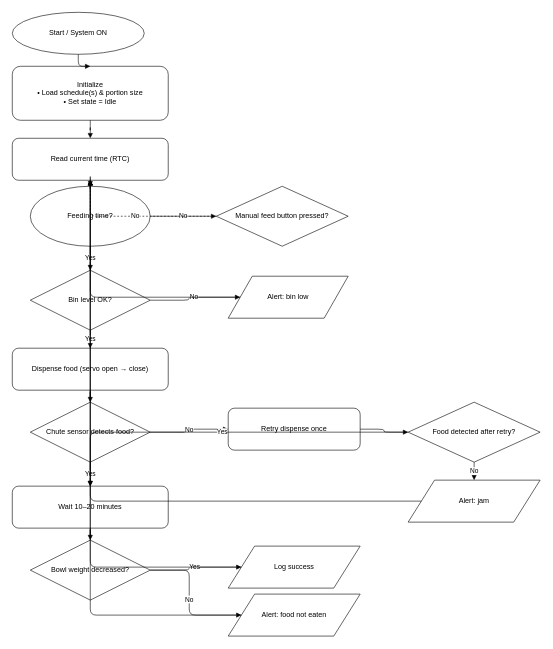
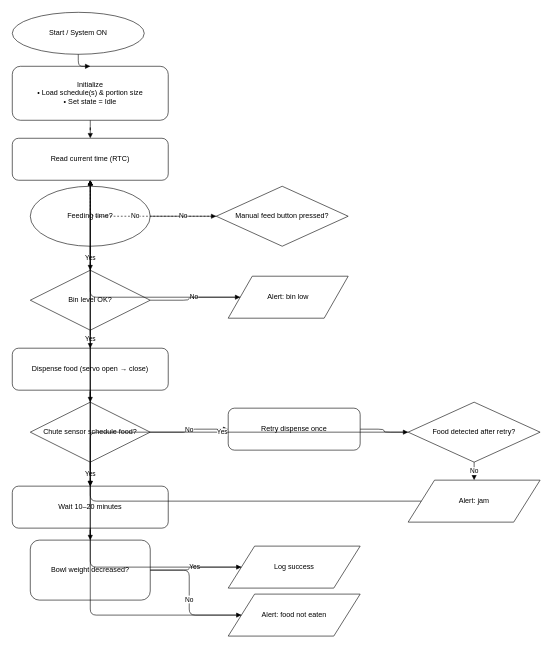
  <mxCell id="0" />
  <mxCell id="1" parent="0" />
  <mxCell id="2" value="Start / System ON" style="ellipse;whiteSpace=wrap;html=1;aspect=fixed;" vertex="1" parent="1"><mxGeometry x="20" y="20" width="220" height="70" as="geometry" /></mxCell>
  <mxCell id="3" value="Initialize&#10;• Load schedule(s) &amp; portion size&#10;• Set state = Idle" style="rounded=1;whiteSpace=wrap;html=1;" vertex="1" parent="1"><mxGeometry x="20" y="110" width="260" height="90" as="geometry" /></mxCell>
  <mxCell id="4" value="Read current time (RTC)" style="rounded=1;whiteSpace=wrap;html=1;" vertex="1" parent="1"><mxGeometry x="20" y="230" width="260" height="70" as="geometry" /></mxCell>
  <mxCell id="5" value="Feeding time?" style="ellipse;whiteSpace=wrap;html=1;" vertex="1" parent="1"><mxGeometry x="50" y="310" width="200" height="100" as="geometry" /></mxCell>
  <mxCell id="6" value="Manual feed button pressed?" style="rhombus;whiteSpace=wrap;html=1;" vertex="1" parent="1"><mxGeometry x="360" y="310" width="220" height="100" as="geometry" /></mxCell>
  <mxCell id="7" value="Bin level OK?" style="rhombus;whiteSpace=wrap;html=1;" vertex="1" parent="1"><mxGeometry x="50" y="450" width="200" height="100" as="geometry" /></mxCell>
  <mxCell id="8" value="Alert: bin low" style="shape=parallelogram;perimeter=parallelogramPerimeter;whiteSpace=wrap;html=1;" vertex="1" parent="1"><mxGeometry x="380" y="460" width="200" height="70" as="geometry" /></mxCell>
  <mxCell id="9" value="Dispense food (servo open → close)" style="rounded=1;whiteSpace=wrap;html=1;" vertex="1" parent="1"><mxGeometry x="20" y="580" width="260" height="70" as="geometry" /></mxCell>
- <mxCell id="10" value="Chute sensor detects food?" style="rhombus;whiteSpace=wrap;html=1;" vertex="1" parent="1"><mxGeometry x="50" y="670" width="200" height="100" as="geometry" /></mxCell>
+ <mxCell id="10" value="Chute sensor schedule food?" style="rhombus;whiteSpace=wrap;html=1;" vertex="1" parent="1"><mxGeometry x="50" y="670" width="200" height="100" as="geometry" /></mxCell>
  <mxCell id="11" value="Retry dispense once" style="rounded=1;whiteSpace=wrap;html=1;" vertex="1" parent="1"><mxGeometry x="380" y="680" width="220" height="70" as="geometry" /></mxCell>
  <mxCell id="12" value="Food detected after retry?" style="rhombus;whiteSpace=wrap;html=1;" vertex="1" parent="1"><mxGeometry x="680" y="670" width="220" height="100" as="geometry" /></mxCell>
  <mxCell id="13" value="Alert: jam" style="shape=parallelogram;perimeter=parallelogramPerimeter;whiteSpace=wrap;html=1;" vertex="1" parent="1"><mxGeometry x="680" y="800" width="220" height="70" as="geometry" /></mxCell>
  <mxCell id="14" value="Wait 10–20 minutes" style="rounded=1;whiteSpace=wrap;html=1;" vertex="1" parent="1"><mxGeometry x="20" y="810" width="260" height="70" as="geometry" /></mxCell>
- <mxCell id="15" value="Bowl weight decreased?" style="rhombus;whiteSpace=wrap;html=1;" vertex="1" parent="1"><mxGeometry x="50" y="900" width="200" height="100" as="geometry" /></mxCell>
+ <mxCell id="15" value="Bowl weight decreased?" style="whiteSpace=wrap;html=1;rounded=1;" vertex="1" parent="1"><mxGeometry x="50" y="900" width="200" height="100" as="geometry" /></mxCell>
  <mxCell id="16" value="Log success" style="shape=parallelogram;perimeter=parallelogramPerimeter;whiteSpace=wrap;html=1;" vertex="1" parent="1"><mxGeometry x="380" y="910" width="220" height="70" as="geometry" /></mxCell>
  <mxCell id="17" value="Alert: food not eaten" style="shape=parallelogram;perimeter=parallelogramPerimeter;whiteSpace=wrap;html=1;" vertex="1" parent="1"><mxGeometry x="380" y="990" width="220" height="70" as="geometry" /></mxCell>
  <mxCell id="18" style="edgeStyle=orthogonalEdgeStyle;rounded=1;orthogonalLoop=1;jettySize=auto;html=1;endArrow=block;" edge="1" parent="1" source="2" target="3"><mxGeometry relative="1" as="geometry" /></mxCell>
  <mxCell id="19" style="edgeStyle=orthogonalEdgeStyle;rounded=1;orthogonalLoop=1;jettySize=auto;html=1;endArrow=block;" edge="1" parent="1" source="3" target="4"><mxGeometry relative="1" as="geometry" /></mxCell>
- <mxCell id="20" style="edgeStyle=orthogonalEdgeStyle;rounded=1;orthogonalLoop=1;jettySize=auto;html=1;endArrow=block;" edge="1" parent="1" source="4" target="5"><mxGeometry relative="1" as="geometry" /></mxCell>
  <mxCell id="21" value="Yes" style="edgeStyle=orthogonalEdgeStyle;rounded=1;orthogonalLoop=1;jettySize=auto;html=1;endArrow=block;labelBackgroundColor=#ffffff;" edge="1" parent="1" source="5" target="7"><mxGeometry relative="1" as="geometry" /></mxCell>
  <mxCell id="22" value="No" style="edgeStyle=orthogonalEdgeStyle;rounded=1;orthogonalLoop=1;jettySize=auto;html=1;endArrow=block;labelBackgroundColor=#ffffff;" edge="1" parent="1" source="5" target="6"><mxGeometry relative="1" as="geometry"><mxPoint x="300" y="360" as="targetPoint" /></mxGeometry></mxCell>
  <mxCell id="23" value="No" style="edgeStyle=orthogonalEdgeStyle;rounded=1;orthogonalLoop=1;jettySize=auto;html=1;endArrow=block;labelBackgroundColor=#ffffff;dashed=1;" edge="1" parent="1" source="6" target="4"><mxGeometry relative="1" as="geometry"><mxPoint x="360" y="240" as="targetPoint" /></mxGeometry></mxCell>
  <mxCell id="24" value="Yes" style="edgeStyle=orthogonalEdgeStyle;rounded=1;orthogonalLoop=1;jettySize=auto;html=1;endArrow=block;labelBackgroundColor=#ffffff;" edge="1" parent="1" source="7" target="9"><mxGeometry relative="1" as="geometry" /></mxCell>
  <mxCell id="25" value="No" style="edgeStyle=orthogonalEdgeStyle;rounded=1;orthogonalLoop=1;jettySize=auto;html=1;endArrow=block;labelBackgroundColor=#ffffff;" edge="1" parent="1" source="7" target="8"><mxGeometry relative="1" as="geometry" /></mxCell>
  <mxCell id="26" style="edgeStyle=orthogonalEdgeStyle;rounded=1;orthogonalLoop=1;jettySize=auto;html=1;endArrow=block;" edge="1" parent="1" source="8" target="4"><mxGeometry relative="1" as="geometry"><mxPoint x="380" y="240" as="targetPoint" /></mxGeometry></mxCell>
  <mxCell id="27" style="edgeStyle=orthogonalEdgeStyle;rounded=1;orthogonalLoop=1;jettySize=auto;html=1;endArrow=block;" edge="1" parent="1" source="9" target="10"><mxGeometry relative="1" as="geometry" /></mxCell>
  <mxCell id="28" value="Yes" style="edgeStyle=orthogonalEdgeStyle;rounded=1;orthogonalLoop=1;jettySize=auto;html=1;endArrow=block;labelBackgroundColor=#ffffff;" edge="1" parent="1" source="10" target="14"><mxGeometry relative="1" as="geometry" /></mxCell>
  <mxCell id="29" value="No" style="edgeStyle=orthogonalEdgeStyle;rounded=1;orthogonalLoop=1;jettySize=auto;html=1;endArrow=block;labelBackgroundColor=#ffffff;" edge="1" parent="1" source="10" target="11"><mxGeometry relative="1" as="geometry" /></mxCell>
  <mxCell id="30" style="edgeStyle=orthogonalEdgeStyle;rounded=1;orthogonalLoop=1;jettySize=auto;html=1;endArrow=block;" edge="1" parent="1" source="11" target="12"><mxGeometry relative="1" as="geometry" /></mxCell>
  <mxCell id="31" value="Yes" style="edgeStyle=orthogonalEdgeStyle;rounded=1;orthogonalLoop=1;jettySize=auto;html=1;endArrow=block;labelBackgroundColor=#ffffff;" edge="1" parent="1" source="12" target="14"><mxGeometry relative="1" as="geometry"><mxPoint x="150" y="840" as="targetPoint" /></mxGeometry></mxCell>
  <mxCell id="32" value="No" style="edgeStyle=orthogonalEdgeStyle;rounded=1;orthogonalLoop=1;jettySize=auto;html=1;endArrow=block;labelBackgroundColor=#ffffff;" edge="1" parent="1" source="12" target="13"><mxGeometry relative="1" as="geometry" /></mxCell>
  <mxCell id="33" style="edgeStyle=orthogonalEdgeStyle;rounded=1;orthogonalLoop=1;jettySize=auto;html=1;endArrow=block;" edge="1" parent="1" source="13" target="4"><mxGeometry relative="1" as="geometry"><mxPoint x="360" y="240" as="targetPoint" /></mxGeometry></mxCell>
  <mxCell id="34" style="edgeStyle=orthogonalEdgeStyle;rounded=1;orthogonalLoop=1;jettySize=auto;html=1;endArrow=block;" edge="1" parent="1" source="14" target="15"><mxGeometry relative="1" as="geometry" /></mxCell>
  <mxCell id="35" value="Yes" style="edgeStyle=orthogonalEdgeStyle;rounded=1;orthogonalLoop=1;jettySize=auto;html=1;endArrow=block;labelBackgroundColor=#ffffff;" edge="1" parent="1" source="15" target="16"><mxGeometry relative="1" as="geometry" /></mxCell>
  <mxCell id="36" value="No" style="edgeStyle=orthogonalEdgeStyle;rounded=1;orthogonalLoop=1;jettySize=auto;html=1;endArrow=block;labelBackgroundColor=#ffffff;" edge="1" parent="1" source="15" target="17"><mxGeometry relative="1" as="geometry" /></mxCell>
  <mxCell id="37" style="edgeStyle=orthogonalEdgeStyle;rounded=1;orthogonalLoop=1;jettySize=auto;html=1;endArrow=block;" edge="1" parent="1" source="16" target="4"><mxGeometry relative="1" as="geometry"><mxPoint x="360" y="240" as="targetPoint" /></mxGeometry></mxCell>
  <mxCell id="38" style="edgeStyle=orthogonalEdgeStyle;rounded=1;orthogonalLoop=1;jettySize=auto;html=1;endArrow=block;" edge="1" parent="1" source="17" target="4"><mxGeometry relative="1" as="geometry"><mxPoint x="360" y="240" as="targetPoint" /></mxGeometry></mxCell>
